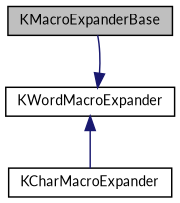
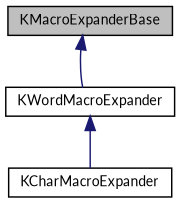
  digraph {
    fontname=Lato
    node [color=black fillcolor=white fontname=Lato fontsize=10 shape=record style=filled]
    edge [color=midnightblue dir=back fontname=Lato fontsize=10 labelfontname=Helvetica labelfontsize=10 style=solid]
    n1 [fillcolor=grey75 fontcolor=black height=0.2 label=KMacroExpanderBase width=0.4]
    n2 [height=0.2 label=KWordMacroExpander width=0.4]
    n3 [height=0.2 label=KCharMacroExpander width=0.4]
-   n2 -> n1
+   n1 -> n2
    n2 -> n3
  }
